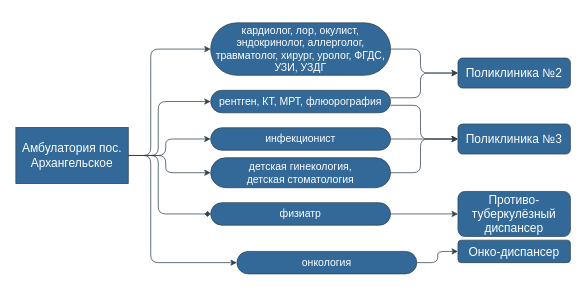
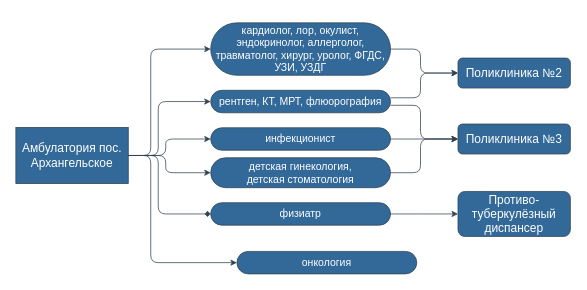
  <mxCell id="0" />
  <mxCell id="1" parent="0" />
  <mxCell id="2" value="&lt;font style=&quot;font-size: 14px&quot;&gt;кардиолог, лор, окулист, эндокринолог, аллерголог, травматолог, хирург, уролог, ФГДС, УЗИ, УЗДГ&lt;/font&gt;" style="rounded=1;whiteSpace=wrap;html=1;arcSize=50;shadow=0;fontColor=#FFFFFF;fillColor=#326999;strokeColor=#314350;" vertex="1" parent="1"><mxGeometry x="280" y="30" width="240" height="70" as="geometry" /></mxCell>
  <mxCell id="3" value="&lt;font style=&quot;font-size: 14px&quot;&gt;рентген, КТ, МРТ, флюорография&lt;/font&gt;" style="rounded=1;whiteSpace=wrap;html=1;arcSize=50;shadow=0;fontColor=#FFFFFF;fillColor=#326999;strokeColor=#314350;" vertex="1" parent="1"><mxGeometry x="280" y="120" width="240" height="30" as="geometry" /></mxCell>
  <mxCell id="4" value="&lt;font style=&quot;font-size: 14px&quot;&gt;инфекционист&lt;/font&gt;" style="rounded=1;whiteSpace=wrap;html=1;arcSize=50;shadow=0;fontColor=#FFFFFF;fillColor=#326999;strokeColor=#314350;" vertex="1" parent="1"><mxGeometry x="280" y="170" width="240" height="30" as="geometry" /></mxCell>
  <mxCell id="5" value="&lt;font style=&quot;font-size: 16px&quot;&gt;Амбулатория пос. Архангельское&lt;br&gt;&lt;/font&gt;" style="whiteSpace=wrap;html=1;shadow=0;fontColor=#FFFFFF;fillColor=#326999;strokeColor=#314350;rounded=0;" vertex="1" parent="1"><mxGeometry x="20" y="169.5" width="150" height="75" as="geometry" /></mxCell>
  <mxCell id="6" value="&lt;font&gt;&lt;font style=&quot;font-size: 16px&quot;&gt;Поликлиника №2&lt;/font&gt;&lt;br&gt;&lt;/font&gt;" style="rounded=1;whiteSpace=wrap;html=1;shadow=0;fontColor=#FFFFFF;fillColor=#326999;strokeColor=#314350;" vertex="1" parent="1"><mxGeometry x="610" y="77" width="150" height="40" as="geometry" /></mxCell>
  <mxCell id="7" value="" style="edgeStyle=elbowEdgeStyle;elbow=horizontal;endArrow=classic;html=1;exitX=1;exitY=0.5;exitDx=0;exitDy=0;entryX=0;entryY=0.5;entryDx=0;entryDy=0;shadow=0;fontColor=#FFFFFF;strokeColor=#314350;" edge="1" parent="1" source="2" target="6"><mxGeometry width="50" height="50" relative="1" as="geometry"><mxPoint x="630" y="180" as="sourcePoint" /><mxPoint x="680" y="130" as="targetPoint" /><Array as="points"><mxPoint x="560" y="90" /><mxPoint x="560" y="20" /></Array></mxGeometry></mxCell>
  <mxCell id="8" value="" style="edgeStyle=elbowEdgeStyle;elbow=horizontal;endArrow=classic;html=1;entryX=0;entryY=0.5;entryDx=0;entryDy=0;shadow=0;fontColor=#FFFFFF;strokeColor=#314350;" edge="1" parent="1" target="6"><mxGeometry width="50" height="50" relative="1" as="geometry"><mxPoint x="520" y="130" as="sourcePoint" /><mxPoint x="620" y="117.5" as="targetPoint" /><Array as="points"><mxPoint x="560" y="110" /><mxPoint x="560" y="60" /></Array></mxGeometry></mxCell>
  <mxCell id="9" value="&lt;font&gt;&lt;font style=&quot;font-size: 16px&quot;&gt;Поликлиника №3&lt;/font&gt;&lt;br&gt;&lt;/font&gt;" style="rounded=1;whiteSpace=wrap;html=1;shadow=0;fontColor=#FFFFFF;fillColor=#326999;strokeColor=#314350;" vertex="1" parent="1"><mxGeometry x="610" y="165" width="150" height="40" as="geometry" /></mxCell>
  <mxCell id="10" value="&lt;font style=&quot;font-size: 14px&quot;&gt;детская гинекология,&lt;br&gt;детская стоматология&lt;/font&gt;" style="rounded=1;whiteSpace=wrap;html=1;arcSize=50;shadow=0;fontColor=#FFFFFF;fillColor=#326999;strokeColor=#314350;" vertex="1" parent="1"><mxGeometry x="280" y="210" width="240" height="40" as="geometry" /></mxCell>
  <mxCell id="11" value="&lt;font style=&quot;font-size: 14px&quot;&gt;физиатр&lt;/font&gt;" style="rounded=1;whiteSpace=wrap;html=1;arcSize=50;shadow=0;fontColor=#FFFFFF;fillColor=#326999;strokeColor=#314350;" vertex="1" parent="1"><mxGeometry x="280" y="270" width="240" height="30" as="geometry" /></mxCell>
  <mxCell id="12" value="" style="edgeStyle=elbowEdgeStyle;elbow=horizontal;endArrow=classic;html=1;entryX=0;entryY=0.5;entryDx=0;entryDy=0;shadow=0;fontColor=#FFFFFF;strokeColor=#314350;" edge="1" parent="1" target="9"><mxGeometry width="50" height="50" relative="1" as="geometry"><mxPoint x="520" y="140" as="sourcePoint" /><mxPoint x="670" y="300" as="targetPoint" /><Array as="points"><mxPoint x="560" y="170" /><mxPoint x="560" y="110" /><mxPoint x="540" y="110" /><mxPoint x="580" y="100" /></Array></mxGeometry></mxCell>
  <mxCell id="13" value="" style="edgeStyle=elbowEdgeStyle;elbow=horizontal;endArrow=classic;html=1;exitX=1;exitY=0.5;exitDx=0;exitDy=0;entryX=0;entryY=0.5;entryDx=0;entryDy=0;shadow=0;fontColor=#FFFFFF;strokeColor=#314350;" edge="1" parent="1" source="4" target="9"><mxGeometry width="50" height="50" relative="1" as="geometry"><mxPoint x="630" y="360" as="sourcePoint" /><mxPoint x="680" y="310" as="targetPoint" /><Array as="points"><mxPoint x="540" y="200" /></Array></mxGeometry></mxCell>
  <mxCell id="14" value="" style="edgeStyle=elbowEdgeStyle;elbow=horizontal;endArrow=classic;html=1;exitX=1;exitY=0.5;exitDx=0;exitDy=0;entryX=0;entryY=0.5;entryDx=0;entryDy=0;shadow=0;fontColor=#FFFFFF;strokeColor=#314350;" edge="1" parent="1" source="10" target="9"><mxGeometry width="50" height="50" relative="1" as="geometry"><mxPoint x="640" y="370" as="sourcePoint" /><mxPoint x="690" y="320" as="targetPoint" /><Array as="points"><mxPoint x="560" y="230" /><mxPoint x="580" y="160" /></Array></mxGeometry></mxCell>
  <mxCell id="15" value="&lt;font style=&quot;font-size: 16px&quot;&gt;&lt;font style=&quot;font-size: 16px&quot;&gt;Противо-&lt;br&gt;&lt;/font&gt;туберкулёзный&lt;br&gt;диспансер&lt;br&gt;&lt;/font&gt;" style="rounded=1;whiteSpace=wrap;html=1;shadow=0;fontColor=#FFFFFF;fillColor=#326999;strokeColor=#314350;" vertex="1" parent="1"><mxGeometry x="610" y="255" width="150" height="60" as="geometry" /></mxCell>
  <mxCell id="16" value="" style="edgeStyle=elbowEdgeStyle;elbow=horizontal;endArrow=classic;html=1;entryX=0;entryY=0.5;entryDx=0;entryDy=0;exitX=1;exitY=0.5;exitDx=0;exitDy=0;shadow=0;fontColor=#FFFFFF;strokeColor=#314350;" edge="1" parent="1" source="11" target="15"><mxGeometry width="50" height="50" relative="1" as="geometry"><mxPoint x="60" y="350" as="sourcePoint" /><mxPoint x="110" y="300" as="targetPoint" /></mxGeometry></mxCell>
  <mxCell id="17" value="&lt;font style=&quot;font-size: 14px&quot;&gt;онкология&lt;/font&gt;" style="rounded=1;whiteSpace=wrap;html=1;arcSize=50;shadow=0;fontColor=#FFFFFF;fillColor=#326999;strokeColor=#314350;" vertex="1" parent="1"><mxGeometry x="315" y="335" width="240" height="30" as="geometry" /></mxCell>
- <mxCell id="18" value="&lt;font&gt;&lt;font style=&quot;font-size: 16px&quot;&gt;Онко-диспансер&lt;/font&gt;&lt;br&gt;&lt;/font&gt;" style="rounded=1;whiteSpace=wrap;html=1;shadow=0;fontColor=#FFFFFF;fillColor=#326999;strokeColor=#314350;" vertex="1" parent="1"><mxGeometry x="610" y="320" width="150" height="30" as="geometry" /></mxCell>
- <mxCell id="19" value="" style="edgeStyle=elbowEdgeStyle;elbow=horizontal;endArrow=classic;html=1;entryX=0;entryY=0.5;entryDx=0;entryDy=0;exitX=1;exitY=0.5;exitDx=0;exitDy=0;shadow=0;fontColor=#FFFFFF;strokeColor=#314350;" edge="1" parent="1" source="17" target="18"><mxGeometry width="50" height="50" relative="1" as="geometry"><mxPoint x="150" y="480" as="sourcePoint" /><mxPoint x="200" y="430" as="targetPoint" /></mxGeometry></mxCell>
  <mxCell id="20" value="" style="edgeStyle=elbowEdgeStyle;elbow=horizontal;endArrow=classic;html=1;entryX=0;entryY=0.5;entryDx=0;entryDy=0;exitX=1;exitY=0.5;exitDx=0;exitDy=0;shadow=0;fontColor=#FFFFFF;strokeColor=#314350;" edge="1" parent="1" source="5" target="17"><mxGeometry width="50" height="50" relative="1" as="geometry"><mxPoint x="145" y="385" as="sourcePoint" /><mxPoint x="195" y="335" as="targetPoint" /><Array as="points"><mxPoint x="200" y="320" /></Array></mxGeometry></mxCell>
  <mxCell id="21" value="" style="edgeStyle=elbowEdgeStyle;elbow=horizontal;endArrow=classic;html=1;exitX=1;exitY=0.5;exitDx=0;exitDy=0;entryX=0;entryY=0.5;entryDx=0;entryDy=0;shadow=0;fontColor=#FFFFFF;strokeColor=#314350;" edge="1" parent="1" source="5" target="2"><mxGeometry width="50" height="50" relative="1" as="geometry"><mxPoint x="180" y="250" as="sourcePoint" /><mxPoint x="230" y="200" as="targetPoint" /><Array as="points"><mxPoint x="200" y="160" /></Array></mxGeometry></mxCell>
  <mxCell id="22" value="" style="edgeStyle=elbowEdgeStyle;elbow=horizontal;endArrow=classic;html=1;exitX=1;exitY=0.5;exitDx=0;exitDy=0;entryX=0;entryY=0.5;entryDx=0;entryDy=0;shadow=0;fontColor=#FFFFFF;strokeColor=#314350;" edge="1" parent="1" source="5" target="3"><mxGeometry width="50" height="50" relative="1" as="geometry"><mxPoint x="150" y="490" as="sourcePoint" /><mxPoint x="200" y="440" as="targetPoint" /><Array as="points"><mxPoint x="210" y="190" /></Array></mxGeometry></mxCell>
  <mxCell id="23" value="" style="edgeStyle=elbowEdgeStyle;elbow=horizontal;endArrow=diamond;html=1;exitX=1;exitY=0.5;exitDx=0;exitDy=0;entryX=0;entryY=0.5;entryDx=0;entryDy=0;shadow=0;fontColor=#FFFFFF;strokeColor=#314350;" edge="1" parent="1" source="5" target="11"><mxGeometry width="50" height="50" relative="1" as="geometry"><mxPoint x="160" y="500" as="sourcePoint" /><mxPoint x="210" y="450" as="targetPoint" /><Array as="points"><mxPoint x="210" y="290" /></Array></mxGeometry></mxCell>
  <mxCell id="24" value="" style="edgeStyle=elbowEdgeStyle;elbow=horizontal;endArrow=classic;html=1;exitX=1;exitY=0.5;exitDx=0;exitDy=0;entryX=0;entryY=0.5;entryDx=0;entryDy=0;shadow=0;fontColor=#FFFFFF;strokeColor=#314350;" edge="1" parent="1" source="5" target="4"><mxGeometry width="50" height="50" relative="1" as="geometry"><mxPoint x="170" y="510" as="sourcePoint" /><mxPoint x="220" y="460" as="targetPoint" /><Array as="points"><mxPoint x="220" y="190" /><mxPoint x="220" y="210" /></Array></mxGeometry></mxCell>
  <mxCell id="25" value="" style="edgeStyle=elbowEdgeStyle;elbow=horizontal;endArrow=classic;html=1;exitX=1;exitY=0.5;exitDx=0;exitDy=0;entryX=0;entryY=0.5;entryDx=0;entryDy=0;shadow=0;fontColor=#FFFFFF;strokeColor=#314350;" edge="1" parent="1" source="5" target="10"><mxGeometry width="50" height="50" relative="1" as="geometry"><mxPoint x="190" y="530" as="sourcePoint" /><mxPoint x="240" y="480" as="targetPoint" /><Array as="points"><mxPoint x="220" y="210" /></Array></mxGeometry></mxCell>
